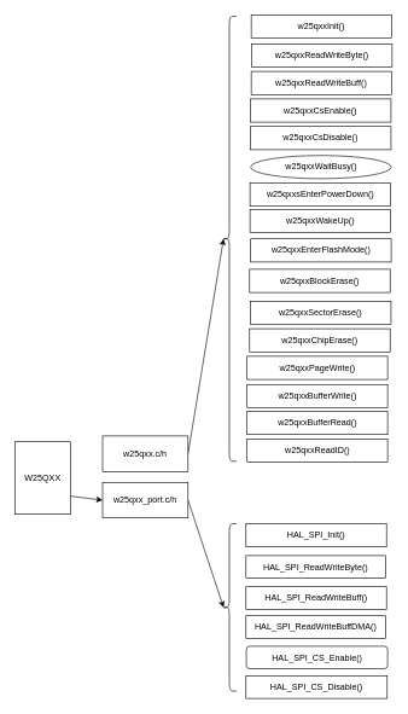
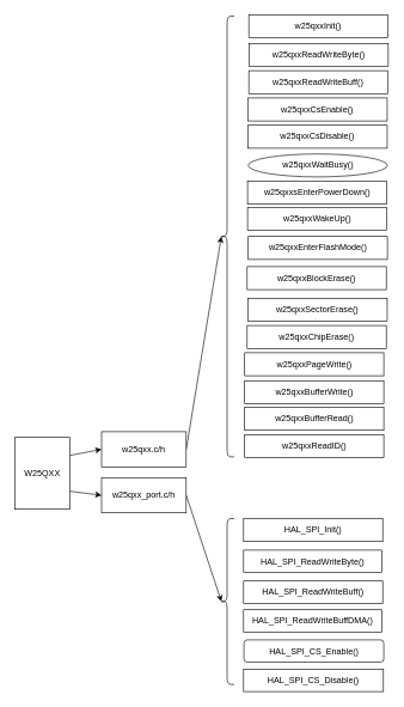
  <mxCell id="0" />
  <mxCell id="1" parent="0" />
+ <mxCell id="2" style="edgeStyle=none;html=1;exitX=1;exitY=0.25;exitDx=0;exitDy=0;entryX=0;entryY=0.5;entryDx=0;entryDy=0;" parent="1" source="4" target="6" edge="1"><mxGeometry relative="1" as="geometry" /></mxCell>
  <mxCell id="3" style="edgeStyle=none;html=1;exitX=1;exitY=0.75;exitDx=0;exitDy=0;entryX=0;entryY=0.5;entryDx=0;entryDy=0;" parent="1" source="4" target="8" edge="1"><mxGeometry relative="1" as="geometry" /></mxCell>
  <mxCell id="4" value="W25QXX" style="rounded=0;whiteSpace=wrap;html=1;" parent="1" vertex="1"><mxGeometry x="20" y="609" width="77" height="100" as="geometry" /></mxCell>
  <mxCell id="5" style="edgeStyle=none;html=1;exitX=1;exitY=0.5;exitDx=0;exitDy=0;entryX=0.1;entryY=0.5;entryDx=0;entryDy=0;entryPerimeter=0;" parent="1" source="6" target="32" edge="1"><mxGeometry relative="1" as="geometry" /></mxCell>
  <mxCell id="6" value="w25qxx.c/h" style="rounded=0;whiteSpace=wrap;html=1;" parent="1" vertex="1"><mxGeometry x="141" y="601" width="118" height="49" as="geometry" /></mxCell>
  <mxCell id="7" style="edgeStyle=none;html=1;exitX=1;exitY=0.5;exitDx=0;exitDy=0;entryX=0.1;entryY=0.5;entryDx=0;entryDy=0;entryPerimeter=0;" parent="1" source="8" target="15" edge="1"><mxGeometry relative="1" as="geometry" /></mxCell>
  <mxCell id="8" value="w25qxx_port.c/h" style="rounded=0;whiteSpace=wrap;html=1;" parent="1" vertex="1"><mxGeometry x="141" y="665" width="118" height="49" as="geometry" /></mxCell>
  <mxCell id="9" value="HAL_SPI_Init()" style="rounded=0;whiteSpace=wrap;html=1;" parent="1" vertex="1"><mxGeometry x="339" y="722" width="194" height="32" as="geometry" /></mxCell>
  <mxCell id="10" value="HAL_SPI_ReadWriteByte()" style="rounded=0;whiteSpace=wrap;html=1;" parent="1" vertex="1"><mxGeometry x="339" y="766" width="193" height="31" as="geometry" /></mxCell>
  <mxCell id="11" value="HAL_SPI_ReadWriteBuff()" style="rounded=0;whiteSpace=wrap;html=1;" parent="1" vertex="1"><mxGeometry x="339" y="809" width="194" height="31" as="geometry" /></mxCell>
  <mxCell id="12" value="HAL_SPI_CS_Enable()" style="whiteSpace=wrap;html=1;rounded=1;" parent="1" vertex="1"><mxGeometry x="339.5" y="891" width="195" height="31" as="geometry" /></mxCell>
  <mxCell id="13" value="HAL_SPI_CS_Disable()" style="rounded=0;whiteSpace=wrap;html=1;" parent="1" vertex="1"><mxGeometry x="339" y="932" width="195" height="31" as="geometry" /></mxCell>
  <mxCell id="14" value="HAL_SPI_ReadWriteBuffDMA()" style="rounded=0;whiteSpace=wrap;html=1;" parent="1" vertex="1"><mxGeometry x="339" y="849" width="193" height="31" as="geometry" /></mxCell>
  <mxCell id="15" value="" style="shape=curlyBracket;whiteSpace=wrap;html=1;rounded=1;" parent="1" vertex="1"><mxGeometry x="306" y="722" width="20" height="231" as="geometry" /></mxCell>
  <mxCell id="16" value="w25qxxInit()" style="rounded=0;whiteSpace=wrap;html=1;" parent="1" vertex="1"><mxGeometry x="346.25" y="20" width="194" height="32" as="geometry" /></mxCell>
  <mxCell id="17" value="w25qxxReadWriteByte()" style="rounded=0;whiteSpace=wrap;html=1;" parent="1" vertex="1"><mxGeometry x="346.75" y="60" width="194" height="32" as="geometry" /></mxCell>
  <mxCell id="18" value="w25qxxReadWriteBuff()" style="rounded=0;whiteSpace=wrap;html=1;" parent="1" vertex="1"><mxGeometry x="346.25" y="98" width="194" height="32" as="geometry" /></mxCell>
  <mxCell id="19" value="w25qxxCsEnable()" style="rounded=0;whiteSpace=wrap;html=1;" parent="1" vertex="1"><mxGeometry x="345.25" y="136" width="194" height="32" as="geometry" /></mxCell>
  <mxCell id="20" value="w25qxxCsDisable()" style="rounded=0;whiteSpace=wrap;html=1;" parent="1" vertex="1"><mxGeometry x="345.25" y="174" width="194" height="32" as="geometry" /></mxCell>
  <mxCell id="21" value="w25qxxWaitBusy()" style="ellipse;whiteSpace=wrap;html=1;" parent="1" vertex="1"><mxGeometry x="345.5" y="214" width="194" height="32" as="geometry" /></mxCell>
  <mxCell id="22" value="w25qxxsEnterPowerDown()" style="rounded=0;whiteSpace=wrap;html=1;" parent="1" vertex="1"><mxGeometry x="344.5" y="252" width="194" height="32" as="geometry" /></mxCell>
  <mxCell id="23" value="w25qxxWakeUp()" style="rounded=0;whiteSpace=wrap;html=1;" parent="1" vertex="1"><mxGeometry x="344.5" y="288.5" width="194" height="32" as="geometry" /></mxCell>
  <mxCell id="24" value="w25qxxEnterFlashMode()" style="rounded=0;whiteSpace=wrap;html=1;" parent="1" vertex="1"><mxGeometry x="345.5" y="329" width="194" height="32" as="geometry" /></mxCell>
  <mxCell id="25" value="w25qxxSectorErase()" style="rounded=0;whiteSpace=wrap;html=1;" parent="1" vertex="1"><mxGeometry x="345.25" y="415" width="194" height="32" as="geometry" /></mxCell>
  <mxCell id="26" value="w25qxxBlockErase()" style="rounded=0;whiteSpace=wrap;html=1;" parent="1" vertex="1"><mxGeometry x="344" y="371" width="194" height="32" as="geometry" /></mxCell>
  <mxCell id="27" value="w25qxxChipErase()" style="rounded=0;whiteSpace=wrap;html=1;" parent="1" vertex="1"><mxGeometry x="344" y="453" width="194" height="32" as="geometry" /></mxCell>
  <mxCell id="28" value="w25qxxPageWrite()" style="rounded=0;whiteSpace=wrap;html=1;" parent="1" vertex="1"><mxGeometry x="340.5" y="491" width="194" height="32" as="geometry" /></mxCell>
  <mxCell id="29" value="w25qxxBufferWrite()" style="rounded=0;whiteSpace=wrap;html=1;" parent="1" vertex="1"><mxGeometry x="340.5" y="530" width="194" height="32" as="geometry" /></mxCell>
  <mxCell id="30" value="w25qxxBufferRead()" style="rounded=0;whiteSpace=wrap;html=1;" parent="1" vertex="1"><mxGeometry x="340.5" y="567" width="194" height="32" as="geometry" /></mxCell>
  <mxCell id="31" value="w25qxxReadID()" style="rounded=0;whiteSpace=wrap;html=1;" parent="1" vertex="1"><mxGeometry x="340.5" y="605" width="194" height="32" as="geometry" /></mxCell>
  <mxCell id="32" value="" style="shape=curlyBracket;whiteSpace=wrap;html=1;rounded=1;size=0.5;" parent="1" vertex="1"><mxGeometry x="306" y="22" width="20" height="614" as="geometry" /></mxCell>
